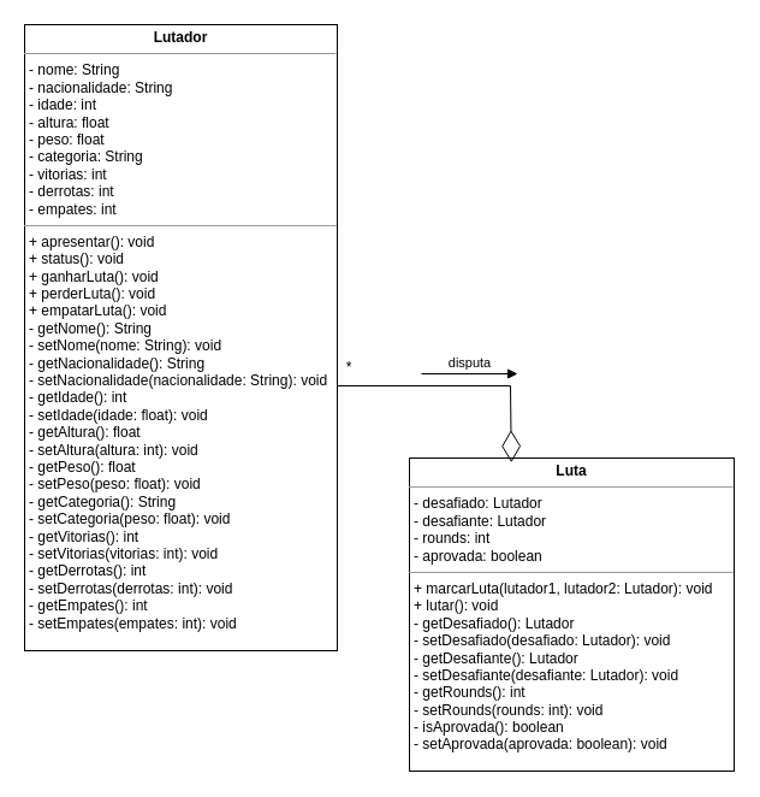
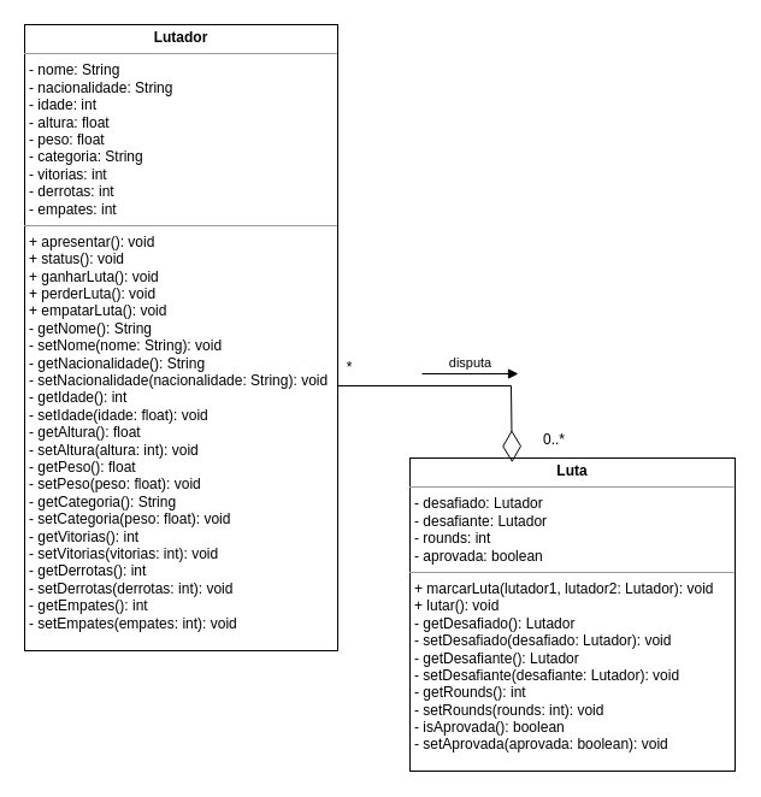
  <mxCell id="0" />
  <mxCell id="1" parent="0" />
  <mxCell id="2" value="&lt;p style=&quot;margin:0px;margin-top:4px;text-align:center;&quot;&gt;&lt;b&gt;Lutador&lt;/b&gt;&lt;/p&gt;&lt;hr size=&quot;1&quot;&gt;&lt;p style=&quot;margin:0px;margin-left:4px;&quot;&gt;- nome: String&lt;/p&gt;&lt;p style=&quot;margin:0px;margin-left:4px;&quot;&gt;- nacionalidade: String&lt;/p&gt;&lt;p style=&quot;margin:0px;margin-left:4px;&quot;&gt;- idade: int&lt;/p&gt;&lt;p style=&quot;margin:0px;margin-left:4px;&quot;&gt;- altura: float&lt;/p&gt;&lt;p style=&quot;margin:0px;margin-left:4px;&quot;&gt;- peso: float&lt;/p&gt;&lt;p style=&quot;margin:0px;margin-left:4px;&quot;&gt;- categoria: String&lt;/p&gt;&lt;p style=&quot;margin:0px;margin-left:4px;&quot;&gt;- vitorias: int&lt;/p&gt;&lt;p style=&quot;margin:0px;margin-left:4px;&quot;&gt;- derrotas: int&lt;/p&gt;&lt;p style=&quot;margin:0px;margin-left:4px;&quot;&gt;- empates: int&lt;/p&gt;&lt;hr size=&quot;1&quot;&gt;&lt;p style=&quot;margin:0px;margin-left:4px;&quot;&gt;+ apresentar(): void&lt;/p&gt;&lt;p style=&quot;margin:0px;margin-left:4px;&quot;&gt;+ status(): void&lt;/p&gt;&lt;p style=&quot;margin:0px;margin-left:4px;&quot;&gt;+ ganharLuta(): void&lt;/p&gt;&lt;p style=&quot;margin:0px;margin-left:4px;&quot;&gt;+ perderLuta(): void&lt;/p&gt;&lt;p style=&quot;margin:0px;margin-left:4px;&quot;&gt;+ empatarLuta(): void&lt;/p&gt;&lt;p style=&quot;margin:0px;margin-left:4px;&quot;&gt;- getNome(): String&lt;/p&gt;&lt;p style=&quot;margin:0px;margin-left:4px;&quot;&gt;- setNome(nome: String): void&lt;/p&gt;&lt;p style=&quot;margin:0px;margin-left:4px;&quot;&gt;- getNacionalidade(): String&lt;/p&gt;&lt;p style=&quot;margin:0px;margin-left:4px;&quot;&gt;- setNacionalidade(nacionalidade: String): void&lt;/p&gt;&lt;p style=&quot;margin:0px;margin-left:4px;&quot;&gt;- getIdade(): int&lt;/p&gt;&lt;p style=&quot;margin:0px;margin-left:4px;&quot;&gt;- setIdade(idade: float): void&lt;/p&gt;&lt;p style=&quot;margin:0px;margin-left:4px;&quot;&gt;- getAltura(): float&lt;/p&gt;&lt;p style=&quot;margin:0px;margin-left:4px;&quot;&gt;- setAltura(altura: int): void&lt;/p&gt;&lt;p style=&quot;margin:0px;margin-left:4px;&quot;&gt;- getPeso(): float&lt;/p&gt;&lt;p style=&quot;margin:0px;margin-left:4px;&quot;&gt;- setPeso(peso: float): void&lt;/p&gt;&lt;p style=&quot;margin:0px;margin-left:4px;&quot;&gt;- getCategoria(): String&lt;/p&gt;&lt;p style=&quot;margin:0px;margin-left:4px;&quot;&gt;- setCategoria(peso: float): void&lt;/p&gt;&lt;p style=&quot;margin:0px;margin-left:4px;&quot;&gt;- getVitorias(): int&lt;/p&gt;&lt;p style=&quot;margin:0px;margin-left:4px;&quot;&gt;- setVitorias(vitorias: int): void&lt;/p&gt;&lt;p style=&quot;margin:0px;margin-left:4px;&quot;&gt;- getDerrotas(): int&lt;/p&gt;&lt;p style=&quot;margin:0px;margin-left:4px;&quot;&gt;- setDerrotas(derrotas: int): void&lt;/p&gt;&lt;p style=&quot;margin:0px;margin-left:4px;&quot;&gt;- getEmpates(): int&lt;/p&gt;&lt;p style=&quot;margin:0px;margin-left:4px;&quot;&gt;- setEmpates(empates: int): void&lt;/p&gt;" style="verticalAlign=top;align=left;overflow=fill;fontSize=12;fontFamily=Helvetica;html=1;whiteSpace=wrap;" parent="1" vertex="1"><mxGeometry width="260" height="520" as="geometry" x="20" y="20" /></mxCell>
  <mxCell id="3" value="&lt;p style=&quot;margin:0px;margin-top:4px;text-align:center;&quot;&gt;&lt;b&gt;Luta&lt;/b&gt;&lt;/p&gt;&lt;hr size=&quot;1&quot;&gt;&lt;p style=&quot;margin:0px;margin-left:4px;&quot;&gt;- desafiado: Lutador&lt;/p&gt;&lt;p style=&quot;margin:0px;margin-left:4px;&quot;&gt;- desafiante: Lutador&lt;/p&gt;&lt;p style=&quot;margin:0px;margin-left:4px;&quot;&gt;- rounds: int&lt;/p&gt;&lt;p style=&quot;margin:0px;margin-left:4px;&quot;&gt;- aprovada: boolean&lt;/p&gt;&lt;hr size=&quot;1&quot;&gt;&lt;p style=&quot;margin:0px;margin-left:4px;&quot;&gt;+ marcarLuta(lutador1, lutador2: Lutador): void&lt;/p&gt;&lt;p style=&quot;margin:0px;margin-left:4px;&quot;&gt;+ lutar(): void&lt;/p&gt;&lt;p style=&quot;margin:0px;margin-left:4px;&quot;&gt;- getDesafiado(): Lutador&lt;/p&gt;&lt;p style=&quot;margin:0px;margin-left:4px;&quot;&gt;- setDesafiado(desafiado: Lutador): void&lt;/p&gt;&lt;p style=&quot;margin:0px;margin-left:4px;&quot;&gt;- getDesafiante(): Lutador&lt;/p&gt;&lt;p style=&quot;margin:0px;margin-left:4px;&quot;&gt;- setDesafiante(desafiante: Lutador): void&lt;/p&gt;&lt;p style=&quot;margin:0px;margin-left:4px;&quot;&gt;- getRounds(): int&lt;/p&gt;&lt;p style=&quot;margin:0px;margin-left:4px;&quot;&gt;- setRounds(rounds: int): void&lt;/p&gt;&lt;p style=&quot;margin:0px;margin-left:4px;&quot;&gt;- isAprovada(): boolean&lt;/p&gt;&lt;p style=&quot;margin:0px;margin-left:4px;&quot;&gt;- setAprovada(aprovada: boolean): void&lt;/p&gt;" style="verticalAlign=top;align=left;overflow=fill;fontSize=12;fontFamily=Helvetica;html=1;whiteSpace=wrap;" parent="1" vertex="1"><mxGeometry x="340" y="380" width="270" height="260" as="geometry" /></mxCell>
  <mxCell id="4" value="" style="endArrow=diamondThin;endFill=0;endSize=24;html=1;rounded=0;entryX=0.314;entryY=0.014;entryDx=0;entryDy=0;entryPerimeter=0;" parent="1" target="3" edge="1"><mxGeometry width="160" relative="1" as="geometry"><mxPoint x="280" y="320" as="sourcePoint" /><mxPoint x="430" y="380" as="targetPoint" /><Array as="points"><mxPoint x="424" y="320" /></Array></mxGeometry></mxCell>
  <mxCell id="5" value="disputa" style="html=1;verticalAlign=bottom;endArrow=block;curved=0;rounded=0;" edge="1" parent="1"><mxGeometry width="80" relative="1" as="geometry"><mxPoint x="350" y="310" as="sourcePoint" /><mxPoint x="430" y="310" as="targetPoint" /></mxGeometry></mxCell>
+ <mxCell id="6" value="0..*" style="text;html=1;strokeColor=none;fillColor=none;align=center;verticalAlign=middle;whiteSpace=wrap;rounded=0;" vertex="1" parent="1"><mxGeometry x="430" y="350" width="60" height="30" as="geometry" /></mxCell>
  <mxCell id="7" value="*" style="text;html=1;strokeColor=none;fillColor=none;align=center;verticalAlign=middle;whiteSpace=wrap;rounded=0;" vertex="1" parent="1"><mxGeometry x="280" y="290" width="20" height="30" as="geometry" /></mxCell>
